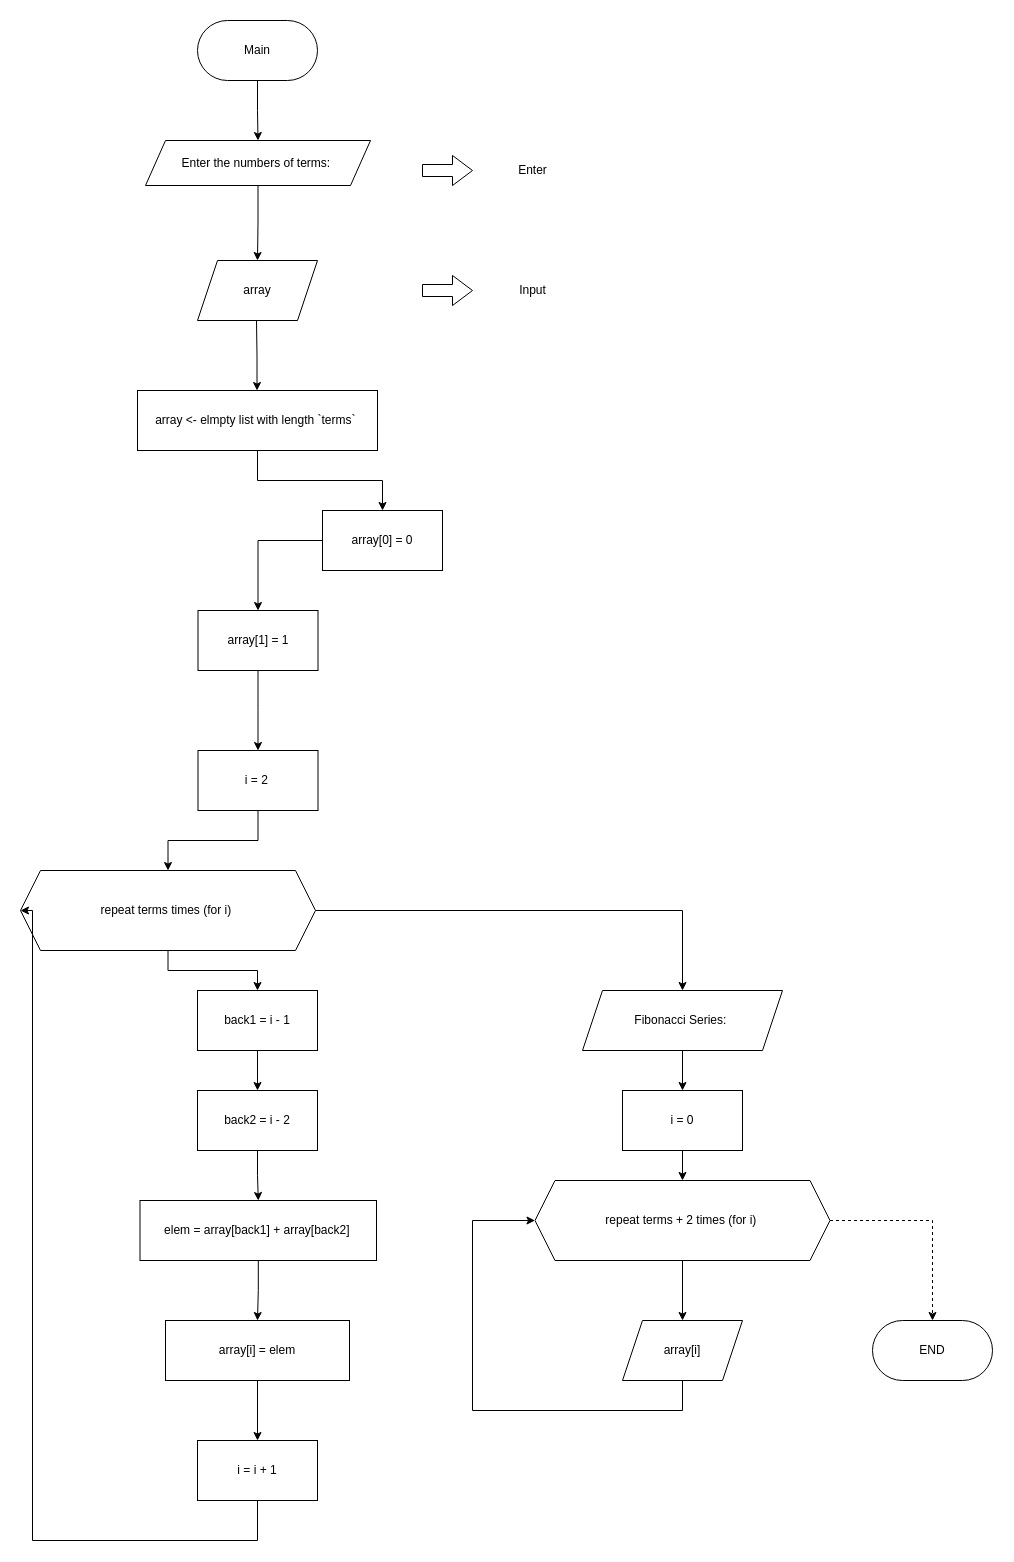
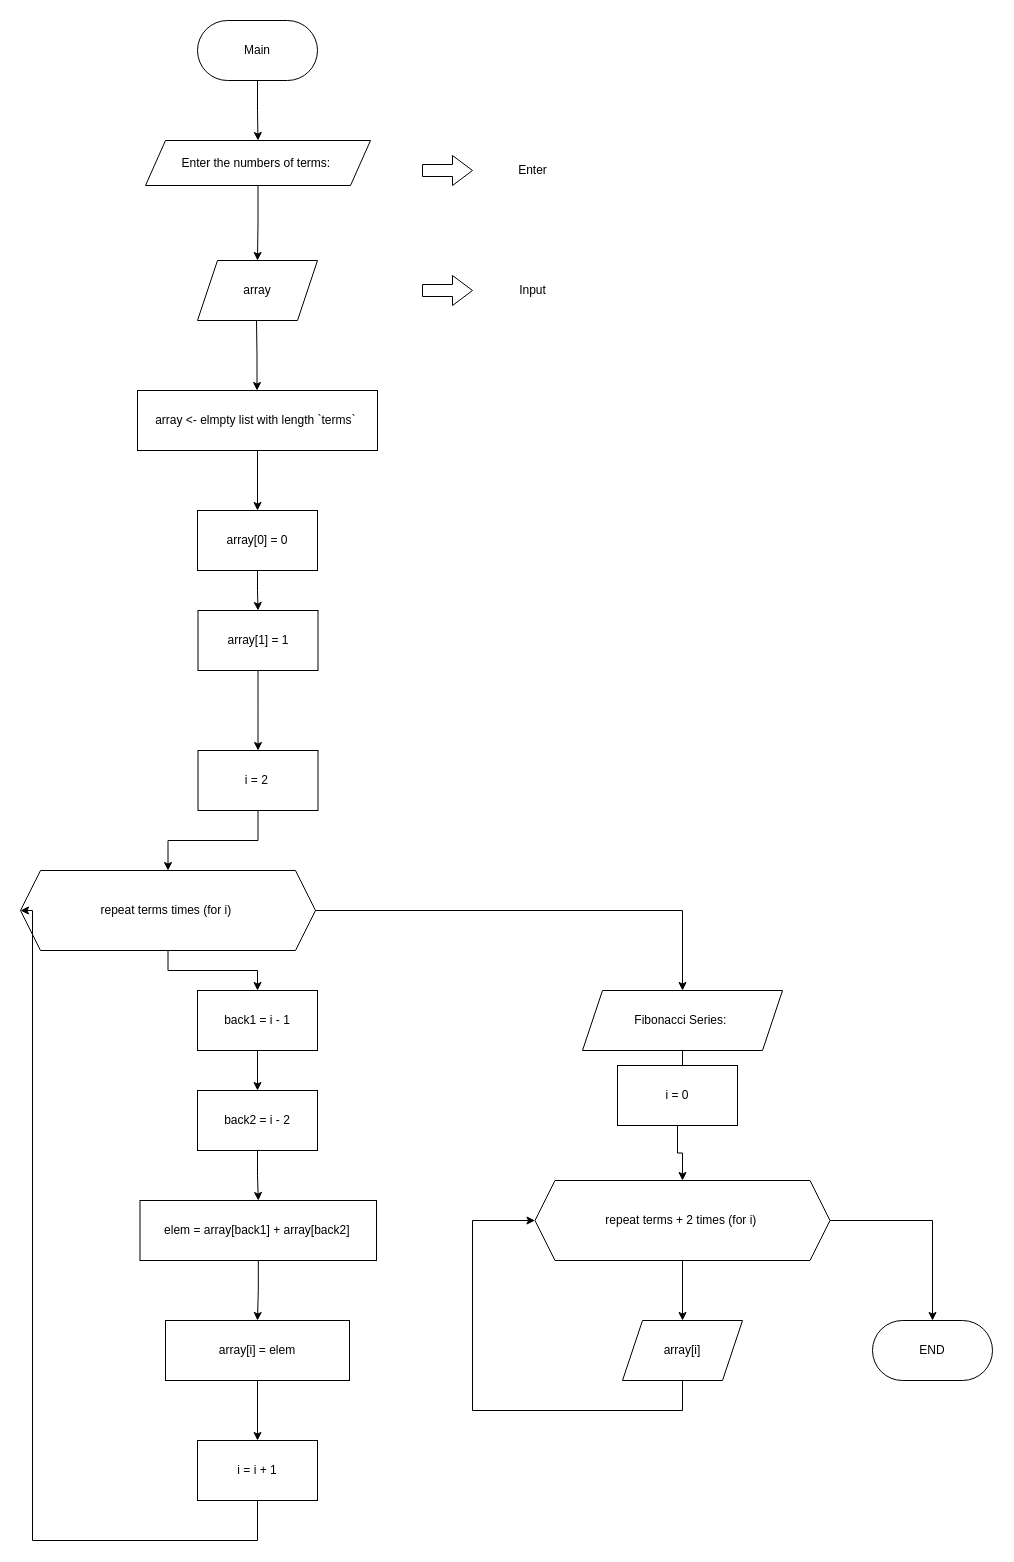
  <mxCell id="0" />
  <mxCell id="1" parent="0" />
  <mxCell id="2" value="" style="edgeStyle=orthogonalEdgeStyle;rounded=0;orthogonalLoop=1;jettySize=auto;html=1;" edge="1" parent="1" source="3" target="5"><mxGeometry relative="1" as="geometry" /></mxCell>
  <mxCell id="3" value="Main" style="rounded=1;whiteSpace=wrap;html=1;arcSize=50;" vertex="1" parent="1"><mxGeometry x="197" y="20" width="120" height="60" as="geometry" /></mxCell>
  <mxCell id="4" style="edgeStyle=orthogonalEdgeStyle;rounded=0;orthogonalLoop=1;jettySize=auto;html=1;" edge="1" parent="1" source="5" target="7"><mxGeometry relative="1" as="geometry" /></mxCell>
  <mxCell id="5" value="Enter the numbers of terms:&amp;nbsp;" style="shape=parallelogram;perimeter=parallelogramPerimeter;whiteSpace=wrap;html=1;fixedSize=1;" vertex="1" parent="1"><mxGeometry x="145" y="140" width="225" height="45" as="geometry" /></mxCell>
  <mxCell id="6" value="" style="edgeStyle=orthogonalEdgeStyle;rounded=0;orthogonalLoop=1;jettySize=auto;html=1;" edge="1" parent="1"><mxGeometry relative="1" as="geometry"><mxPoint x="256" y="320" as="sourcePoint" /><mxPoint x="256.52" y="390" as="targetPoint" /></mxGeometry></mxCell>
  <mxCell id="7" value="array" style="shape=parallelogram;perimeter=parallelogramPerimeter;whiteSpace=wrap;html=1;fixedSize=1;" vertex="1" parent="1"><mxGeometry x="197" y="260" width="120" height="60" as="geometry" /></mxCell>
  <mxCell id="8" value="" style="shape=singleArrow;whiteSpace=wrap;html=1;arrowWidth=0.4;arrowSize=0.4;" vertex="1" parent="1"><mxGeometry x="422" y="155" width="50" height="30" as="geometry" /></mxCell>
  <mxCell id="9" value="Enter" style="text;html=1;align=center;verticalAlign=middle;resizable=0;points=[];autosize=1;strokeColor=none;fillColor=none;" vertex="1" parent="1"><mxGeometry x="502" y="155" width="60" height="30" as="geometry" /></mxCell>
  <mxCell id="10" value="" style="shape=singleArrow;whiteSpace=wrap;html=1;arrowWidth=0.4;arrowSize=0.4;" vertex="1" parent="1"><mxGeometry x="422" y="275" width="50" height="30" as="geometry" /></mxCell>
  <mxCell id="11" value="Input" style="text;html=1;align=center;verticalAlign=middle;resizable=0;points=[];autosize=1;strokeColor=none;fillColor=none;" vertex="1" parent="1"><mxGeometry x="507" y="275" width="50" height="30" as="geometry" /></mxCell>
  <mxCell id="12" value="" style="edgeStyle=orthogonalEdgeStyle;rounded=0;orthogonalLoop=1;jettySize=auto;html=1;" edge="1" parent="1" source="13" target="15"><mxGeometry relative="1" as="geometry" /></mxCell>
  <mxCell id="13" value="array &amp;lt;- elmpty list with length `terms`&amp;nbsp;" style="rounded=0;whiteSpace=wrap;html=1;" vertex="1" parent="1"><mxGeometry x="137" y="390" width="240" height="60" as="geometry" /></mxCell>
  <mxCell id="14" value="" style="edgeStyle=orthogonalEdgeStyle;rounded=0;orthogonalLoop=1;jettySize=auto;html=1;" edge="1" parent="1" source="15" target="17"><mxGeometry relative="1" as="geometry" /></mxCell>
- <mxCell id="15" value="array[0] = 0" style="rounded=0;whiteSpace=wrap;html=1;" vertex="1" parent="1"><mxGeometry x="322" y="510" width="120" height="60" as="geometry" /></mxCell>
+ <mxCell id="15" value="array[0] = 0" style="rounded=0;whiteSpace=wrap;html=1;" vertex="1" parent="1"><mxGeometry x="197" y="510" width="120" height="60" as="geometry" /></mxCell>
  <mxCell id="16" style="edgeStyle=orthogonalEdgeStyle;rounded=0;orthogonalLoop=1;jettySize=auto;html=1;" edge="1" parent="1" source="17"><mxGeometry relative="1" as="geometry"><mxPoint x="257.5" y="750" as="targetPoint" /></mxGeometry></mxCell>
  <mxCell id="17" value="array[1] = 1" style="rounded=0;whiteSpace=wrap;html=1;" vertex="1" parent="1"><mxGeometry x="197.5" y="610" width="120" height="60" as="geometry" /></mxCell>
  <mxCell id="18" value="" style="edgeStyle=orthogonalEdgeStyle;rounded=0;orthogonalLoop=1;jettySize=auto;html=1;" edge="1" parent="1" source="19" target="22"><mxGeometry relative="1" as="geometry" /></mxCell>
  <mxCell id="19" value="i = 2&amp;nbsp;" style="rounded=0;whiteSpace=wrap;html=1;" vertex="1" parent="1"><mxGeometry x="197.5" y="750" width="120" height="60" as="geometry" /></mxCell>
  <mxCell id="20" value="" style="edgeStyle=orthogonalEdgeStyle;rounded=0;orthogonalLoop=1;jettySize=auto;html=1;" edge="1" parent="1" source="22" target="24"><mxGeometry relative="1" as="geometry" /></mxCell>
  <mxCell id="21" style="edgeStyle=orthogonalEdgeStyle;rounded=0;orthogonalLoop=1;jettySize=auto;html=1;entryX=0.5;entryY=0;entryDx=0;entryDy=0;" edge="1" parent="1" source="22" target="34"><mxGeometry relative="1" as="geometry" /></mxCell>
  <mxCell id="22" value="repeat terms times (for i)&amp;nbsp;" style="shape=hexagon;perimeter=hexagonPerimeter2;whiteSpace=wrap;html=1;fixedSize=1;" vertex="1" parent="1"><mxGeometry x="20" y="870" width="295" height="80" as="geometry" /></mxCell>
  <mxCell id="23" value="" style="edgeStyle=orthogonalEdgeStyle;rounded=0;orthogonalLoop=1;jettySize=auto;html=1;" edge="1" parent="1" source="24" target="26"><mxGeometry relative="1" as="geometry" /></mxCell>
  <mxCell id="24" value="back1 = i - 1" style="rounded=0;whiteSpace=wrap;html=1;" vertex="1" parent="1"><mxGeometry x="197" y="990" width="120" height="60" as="geometry" /></mxCell>
  <mxCell id="25" style="edgeStyle=orthogonalEdgeStyle;rounded=0;orthogonalLoop=1;jettySize=auto;html=1;" edge="1" parent="1" source="26" target="28"><mxGeometry relative="1" as="geometry" /></mxCell>
  <mxCell id="26" value="back2 = i - 2" style="rounded=0;whiteSpace=wrap;html=1;" vertex="1" parent="1"><mxGeometry x="197" y="1090" width="120" height="60" as="geometry" /></mxCell>
  <mxCell id="27" value="" style="edgeStyle=orthogonalEdgeStyle;rounded=0;orthogonalLoop=1;jettySize=auto;html=1;" edge="1" parent="1" source="28" target="30"><mxGeometry relative="1" as="geometry" /></mxCell>
  <mxCell id="28" value="elem = array[back1] + array[back2]&amp;nbsp;" style="rounded=0;whiteSpace=wrap;html=1;" vertex="1" parent="1"><mxGeometry x="139.5" y="1200" width="236.5" height="60" as="geometry" /></mxCell>
  <mxCell id="29" value="" style="edgeStyle=orthogonalEdgeStyle;rounded=0;orthogonalLoop=1;jettySize=auto;html=1;" edge="1" parent="1" source="30" target="32"><mxGeometry relative="1" as="geometry" /></mxCell>
  <mxCell id="30" value="array[i] = elem" style="rounded=0;whiteSpace=wrap;html=1;" vertex="1" parent="1"><mxGeometry x="165" y="1320" width="184" height="60" as="geometry" /></mxCell>
  <mxCell id="31" style="edgeStyle=orthogonalEdgeStyle;rounded=0;orthogonalLoop=1;jettySize=auto;html=1;entryX=0;entryY=0.5;entryDx=0;entryDy=0;" edge="1" parent="1" source="32" target="22"><mxGeometry relative="1" as="geometry"><Array as="points"><mxPoint x="257" y="1540" /><mxPoint x="32" y="1540" /><mxPoint x="32" y="910" /></Array></mxGeometry></mxCell>
  <mxCell id="32" value="i = i + 1" style="rounded=0;whiteSpace=wrap;html=1;" vertex="1" parent="1"><mxGeometry x="197" y="1440" width="120" height="60" as="geometry" /></mxCell>
  <mxCell id="33" style="edgeStyle=orthogonalEdgeStyle;rounded=0;orthogonalLoop=1;jettySize=auto;html=1;" edge="1" parent="1" source="34" target="39"><mxGeometry relative="1" as="geometry" /></mxCell>
  <mxCell id="34" value="Fibonacci Series:&amp;nbsp;" style="shape=parallelogram;perimeter=parallelogramPerimeter;whiteSpace=wrap;html=1;fixedSize=1;" vertex="1" parent="1"><mxGeometry x="582" y="990" width="200" height="60" as="geometry" /></mxCell>
  <mxCell id="35" value="" style="edgeStyle=orthogonalEdgeStyle;rounded=0;orthogonalLoop=1;jettySize=auto;html=1;" edge="1" parent="1" source="37" target="41"><mxGeometry relative="1" as="geometry" /></mxCell>
- <mxCell id="36" style="edgeStyle=orthogonalEdgeStyle;rounded=0;orthogonalLoop=1;jettySize=auto;html=1;dashed=1;" edge="1" parent="1" source="37" target="42"><mxGeometry relative="1" as="geometry" /></mxCell>
+ <mxCell id="36" style="edgeStyle=orthogonalEdgeStyle;rounded=0;orthogonalLoop=1;jettySize=auto;html=1;" edge="1" parent="1" source="37" target="42"><mxGeometry relative="1" as="geometry" /></mxCell>
  <mxCell id="37" value="repeat terms + 2 times (for i)&amp;nbsp;" style="shape=hexagon;perimeter=hexagonPerimeter2;whiteSpace=wrap;html=1;fixedSize=1;" vertex="1" parent="1"><mxGeometry x="534.5" y="1180" width="295" height="80" as="geometry" /></mxCell>
  <mxCell id="38" style="edgeStyle=orthogonalEdgeStyle;rounded=0;orthogonalLoop=1;jettySize=auto;html=1;" edge="1" parent="1" source="39" target="37"><mxGeometry relative="1" as="geometry" /></mxCell>
- <mxCell id="39" value="i = 0" style="rounded=0;whiteSpace=wrap;html=1;" vertex="1" parent="1"><mxGeometry x="622" y="1090" width="120" height="60" as="geometry" /></mxCell>
+ <mxCell id="39" value="i = 0" style="rounded=0;whiteSpace=wrap;html=1;" vertex="1" parent="1"><mxGeometry x="617" y="1065" width="120" height="60" as="geometry" /></mxCell>
  <mxCell id="40" style="edgeStyle=orthogonalEdgeStyle;rounded=0;orthogonalLoop=1;jettySize=auto;html=1;entryX=0;entryY=0.5;entryDx=0;entryDy=0;" edge="1" parent="1" source="41" target="37"><mxGeometry relative="1" as="geometry"><Array as="points"><mxPoint x="682" y="1410" /><mxPoint x="472" y="1410" /><mxPoint x="472" y="1220" /></Array></mxGeometry></mxCell>
  <mxCell id="41" value="array[i]" style="shape=parallelogram;perimeter=parallelogramPerimeter;whiteSpace=wrap;html=1;fixedSize=1;" vertex="1" parent="1"><mxGeometry x="622" y="1320" width="120" height="60" as="geometry" /></mxCell>
  <mxCell id="42" value="END" style="rounded=1;whiteSpace=wrap;html=1;arcSize=50;" vertex="1" parent="1"><mxGeometry x="872" y="1320" width="120" height="60" as="geometry" /></mxCell>
